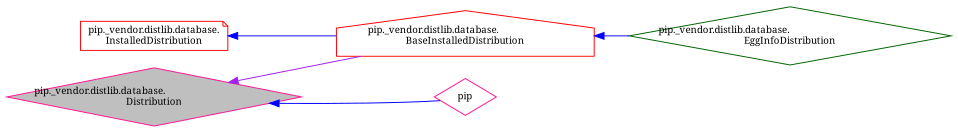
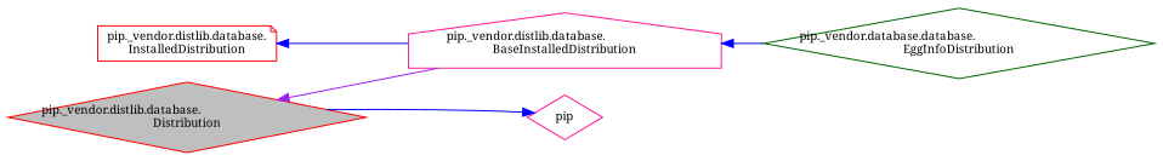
  digraph {
    fontname="Noto Serif"
    rankdir=LR
    node [color=red fillcolor=white fontname="Noto Serif" fontsize=10 shape=diamond style=filled]
    edge [color=blue dir=back fontname="Noto Serif" fontsize=10 labelfontname=Helvetica labelfontsize=10 style=solid]
-   n1 [color=deeppink fillcolor=grey75 fontcolor=black height=0.2 label="pip._vendor.distlib.database.\lDistribution" width=0.4]
-   n2 [height=0.2 label="pip._vendor.distlib.database.\lBaseInstalledDistribution" shape=house width=0.4]
-   n3 [color=darkgreen height=0.2 label="pip._vendor.distlib.database.\lEggInfoDistribution" width=0.4]
+   n1 [fillcolor=grey75 fontcolor=black height=0.2 label="pip._vendor.distlib.database.\lDistribution" width=0.4]
+   n2 [color=deeppink height=0.2 label="pip._vendor.distlib.database.\lBaseInstalledDistribution" shape=house width=0.4]
+   n3 [color=darkgreen height=0.2 label="pip._vendor.database.database.\lEggInfoDistribution" width=0.4]
    n4 [color=deeppink height=0.2 label=pip width=0.4]
    n5 [height=0.2 label="pip._vendor.distlib.database.\lInstalledDistribution" shape=note width=0.4]
    n1 -> n2 [color=purple]
    n2 -> n3
-   n1 -> n4
+   n4 -> n1
    n5 -> n2
  }
